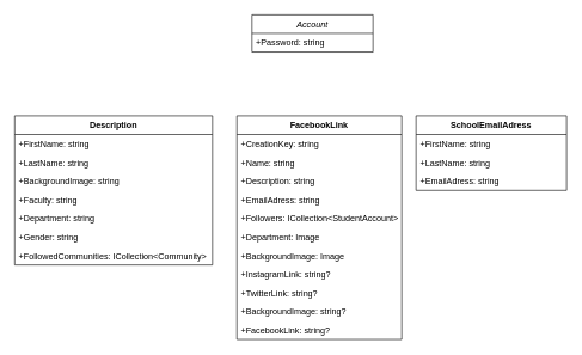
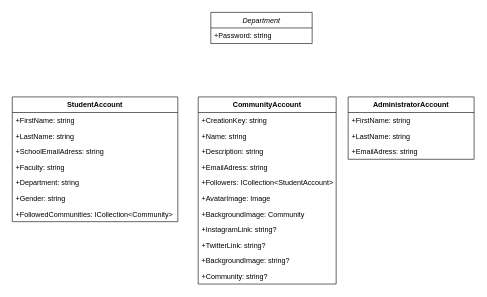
  <mxCell id="0" />
  <mxCell id="1" parent="0" />
- <mxCell id="2" value="Account" style="swimlane;fontStyle=2;align=center;verticalAlign=top;childLayout=stackLayout;horizontal=1;startSize=26;horizontalStack=0;resizeParent=1;resizeParentMax=0;resizeLast=0;collapsible=1;marginBottom=0;" vertex="1" parent="1"><mxGeometry x="351" y="20" width="169" height="52" as="geometry" /></mxCell>
+ <mxCell id="2" value="Department" style="swimlane;fontStyle=2;align=center;verticalAlign=top;childLayout=stackLayout;horizontal=1;startSize=26;horizontalStack=0;resizeParent=1;resizeParentMax=0;resizeLast=0;collapsible=1;marginBottom=0;" vertex="1" parent="1"><mxGeometry x="351" y="20" width="169" height="52" as="geometry" /></mxCell>
  <mxCell id="3" value="+Password: string" style="text;strokeColor=none;fillColor=none;align=left;verticalAlign=top;spacingLeft=4;spacingRight=4;overflow=hidden;rotatable=0;points=[[0,0.5],[1,0.5]];portConstraint=eastwest;" vertex="1" parent="2"><mxGeometry y="26" width="169" height="26" as="geometry" /></mxCell>
- <mxCell id="4" value="Description" style="swimlane;fontStyle=1;align=center;verticalAlign=top;childLayout=stackLayout;horizontal=1;startSize=26;horizontalStack=0;resizeParent=1;resizeParentMax=0;resizeLast=0;collapsible=1;marginBottom=0;" vertex="1" parent="1"><mxGeometry x="20" y="161" width="276" height="208" as="geometry" /></mxCell>
+ <mxCell id="4" value="StudentAccount" style="swimlane;fontStyle=1;align=center;verticalAlign=top;childLayout=stackLayout;horizontal=1;startSize=26;horizontalStack=0;resizeParent=1;resizeParentMax=0;resizeLast=0;collapsible=1;marginBottom=0;" vertex="1" parent="1"><mxGeometry x="20" y="161" width="276" height="208" as="geometry" /></mxCell>
  <mxCell id="5" value="+FirstName: string" style="text;strokeColor=none;fillColor=none;align=left;verticalAlign=top;spacingLeft=4;spacingRight=4;overflow=hidden;rotatable=0;points=[[0,0.5],[1,0.5]];portConstraint=eastwest;" vertex="1" parent="4"><mxGeometry y="26" width="276" height="26" as="geometry" /></mxCell>
  <mxCell id="6" value="+LastName: string" style="text;strokeColor=none;fillColor=none;align=left;verticalAlign=top;spacingLeft=4;spacingRight=4;overflow=hidden;rotatable=0;points=[[0,0.5],[1,0.5]];portConstraint=eastwest;" vertex="1" parent="4"><mxGeometry y="52" width="276" height="26" as="geometry" /></mxCell>
- <mxCell id="7" value="+BackgroundImage: string" style="text;strokeColor=none;fillColor=none;align=left;verticalAlign=top;spacingLeft=4;spacingRight=4;overflow=hidden;rotatable=0;points=[[0,0.5],[1,0.5]];portConstraint=eastwest;" vertex="1" parent="4"><mxGeometry y="78" width="276" height="26" as="geometry" /></mxCell>
+ <mxCell id="7" value="+SchoolEmailAdress: string" style="text;strokeColor=none;fillColor=none;align=left;verticalAlign=top;spacingLeft=4;spacingRight=4;overflow=hidden;rotatable=0;points=[[0,0.5],[1,0.5]];portConstraint=eastwest;" vertex="1" parent="4"><mxGeometry y="78" width="276" height="26" as="geometry" /></mxCell>
  <mxCell id="8" value="+Faculty: string" style="text;strokeColor=none;fillColor=none;align=left;verticalAlign=top;spacingLeft=4;spacingRight=4;overflow=hidden;rotatable=0;points=[[0,0.5],[1,0.5]];portConstraint=eastwest;" vertex="1" parent="4"><mxGeometry y="104" width="276" height="26" as="geometry" /></mxCell>
  <mxCell id="9" value="+Department: string" style="text;strokeColor=none;fillColor=none;align=left;verticalAlign=top;spacingLeft=4;spacingRight=4;overflow=hidden;rotatable=0;points=[[0,0.5],[1,0.5]];portConstraint=eastwest;" vertex="1" parent="4"><mxGeometry y="130" width="276" height="26" as="geometry" /></mxCell>
  <mxCell id="10" value="+Gender: string" style="text;strokeColor=none;fillColor=none;align=left;verticalAlign=top;spacingLeft=4;spacingRight=4;overflow=hidden;rotatable=0;points=[[0,0.5],[1,0.5]];portConstraint=eastwest;" vertex="1" parent="4"><mxGeometry y="156" width="276" height="26" as="geometry" /></mxCell>
  <mxCell id="11" value="+FollowedCommunities: ICollection&lt;Community&gt;" style="text;strokeColor=none;fillColor=none;align=left;verticalAlign=top;spacingLeft=4;spacingRight=4;overflow=hidden;rotatable=0;points=[[0,0.5],[1,0.5]];portConstraint=eastwest;" vertex="1" parent="4"><mxGeometry y="182" width="276" height="26" as="geometry" /></mxCell>
- <mxCell id="12" value="SchoolEmailAdress" style="swimlane;fontStyle=1;align=center;verticalAlign=top;childLayout=stackLayout;horizontal=1;startSize=26;horizontalStack=0;resizeParent=1;resizeParentMax=0;resizeLast=0;collapsible=1;marginBottom=0;" vertex="1" parent="1"><mxGeometry x="580" y="161" width="210" height="104" as="geometry" /></mxCell>
+ <mxCell id="12" value="AdministratorAccount" style="swimlane;fontStyle=1;align=center;verticalAlign=top;childLayout=stackLayout;horizontal=1;startSize=26;horizontalStack=0;resizeParent=1;resizeParentMax=0;resizeLast=0;collapsible=1;marginBottom=0;" vertex="1" parent="1"><mxGeometry x="580" y="161" width="210" height="104" as="geometry" /></mxCell>
  <mxCell id="13" value="+FirstName: string" style="text;strokeColor=none;fillColor=none;align=left;verticalAlign=top;spacingLeft=4;spacingRight=4;overflow=hidden;rotatable=0;points=[[0,0.5],[1,0.5]];portConstraint=eastwest;" vertex="1" parent="12"><mxGeometry y="26" width="210" height="26" as="geometry" /></mxCell>
  <mxCell id="14" value="+LastName: string" style="text;strokeColor=none;fillColor=none;align=left;verticalAlign=top;spacingLeft=4;spacingRight=4;overflow=hidden;rotatable=0;points=[[0,0.5],[1,0.5]];portConstraint=eastwest;" vertex="1" parent="12"><mxGeometry y="52" width="210" height="26" as="geometry" /></mxCell>
  <mxCell id="15" value="+EmailAdress: string" style="text;strokeColor=none;fillColor=none;align=left;verticalAlign=top;spacingLeft=4;spacingRight=4;overflow=hidden;rotatable=0;points=[[0,0.5],[1,0.5]];portConstraint=eastwest;" vertex="1" parent="12"><mxGeometry y="78" width="210" height="26" as="geometry" /></mxCell>
- <mxCell id="16" value="FacebookLink" style="swimlane;fontStyle=1;align=center;verticalAlign=top;childLayout=stackLayout;horizontal=1;startSize=26;horizontalStack=0;resizeParent=1;resizeParentMax=0;resizeLast=0;collapsible=1;marginBottom=0;" vertex="1" parent="1"><mxGeometry x="330" y="161" width="230" height="312" as="geometry" /></mxCell>
+ <mxCell id="16" value="CommunityAccount" style="swimlane;fontStyle=1;align=center;verticalAlign=top;childLayout=stackLayout;horizontal=1;startSize=26;horizontalStack=0;resizeParent=1;resizeParentMax=0;resizeLast=0;collapsible=1;marginBottom=0;" vertex="1" parent="1"><mxGeometry x="330" y="161" width="230" height="312" as="geometry" /></mxCell>
  <mxCell id="17" value="+CreationKey: string" style="text;strokeColor=none;fillColor=none;align=left;verticalAlign=top;spacingLeft=4;spacingRight=4;overflow=hidden;rotatable=0;points=[[0,0.5],[1,0.5]];portConstraint=eastwest;" vertex="1" parent="16"><mxGeometry y="26" width="230" height="26" as="geometry" /></mxCell>
  <mxCell id="18" value="+Name: string" style="text;strokeColor=none;fillColor=none;align=left;verticalAlign=top;spacingLeft=4;spacingRight=4;overflow=hidden;rotatable=0;points=[[0,0.5],[1,0.5]];portConstraint=eastwest;" vertex="1" parent="16"><mxGeometry y="52" width="230" height="26" as="geometry" /></mxCell>
  <mxCell id="19" value="+Description: string" style="text;strokeColor=none;fillColor=none;align=left;verticalAlign=top;spacingLeft=4;spacingRight=4;overflow=hidden;rotatable=0;points=[[0,0.5],[1,0.5]];portConstraint=eastwest;" vertex="1" parent="16"><mxGeometry y="78" width="230" height="26" as="geometry" /></mxCell>
  <mxCell id="20" value="+EmailAdress: string" style="text;strokeColor=none;fillColor=none;align=left;verticalAlign=top;spacingLeft=4;spacingRight=4;overflow=hidden;rotatable=0;points=[[0,0.5],[1,0.5]];portConstraint=eastwest;" vertex="1" parent="16"><mxGeometry y="104" width="230" height="26" as="geometry" /></mxCell>
  <mxCell id="21" value="+Followers: ICollection&lt;StudentAccount&gt;" style="text;strokeColor=none;fillColor=none;align=left;verticalAlign=top;spacingLeft=4;spacingRight=4;overflow=hidden;rotatable=0;points=[[0,0.5],[1,0.5]];portConstraint=eastwest;" vertex="1" parent="16"><mxGeometry y="130" width="230" height="26" as="geometry" /></mxCell>
- <mxCell id="22" value="+Department: Image" style="text;strokeColor=none;fillColor=none;align=left;verticalAlign=top;spacingLeft=4;spacingRight=4;overflow=hidden;rotatable=0;points=[[0,0.5],[1,0.5]];portConstraint=eastwest;" vertex="1" parent="16"><mxGeometry y="156" width="230" height="26" as="geometry" /></mxCell>
- <mxCell id="23" value="+BackgroundImage: Image" style="text;strokeColor=none;fillColor=none;align=left;verticalAlign=top;spacingLeft=4;spacingRight=4;overflow=hidden;rotatable=0;points=[[0,0.5],[1,0.5]];portConstraint=eastwest;" vertex="1" parent="16"><mxGeometry y="182" width="230" height="26" as="geometry" /></mxCell>
+ <mxCell id="22" value="+AvatarImage: Image" style="text;strokeColor=none;fillColor=none;align=left;verticalAlign=top;spacingLeft=4;spacingRight=4;overflow=hidden;rotatable=0;points=[[0,0.5],[1,0.5]];portConstraint=eastwest;" vertex="1" parent="16"><mxGeometry y="156" width="230" height="26" as="geometry" /></mxCell>
+ <mxCell id="23" value="+BackgroundImage: Community" style="text;strokeColor=none;fillColor=none;align=left;verticalAlign=top;spacingLeft=4;spacingRight=4;overflow=hidden;rotatable=0;points=[[0,0.5],[1,0.5]];portConstraint=eastwest;" vertex="1" parent="16"><mxGeometry y="182" width="230" height="26" as="geometry" /></mxCell>
  <mxCell id="24" value="+InstagramLink: string?" style="text;strokeColor=none;fillColor=none;align=left;verticalAlign=top;spacingLeft=4;spacingRight=4;overflow=hidden;rotatable=0;points=[[0,0.5],[1,0.5]];portConstraint=eastwest;" vertex="1" parent="16"><mxGeometry y="208" width="230" height="26" as="geometry" /></mxCell>
  <mxCell id="25" value="+TwitterLink: string?" style="text;strokeColor=none;fillColor=none;align=left;verticalAlign=top;spacingLeft=4;spacingRight=4;overflow=hidden;rotatable=0;points=[[0,0.5],[1,0.5]];portConstraint=eastwest;" vertex="1" parent="16"><mxGeometry y="234" width="230" height="26" as="geometry" /></mxCell>
  <mxCell id="26" value="+BackgroundImage: string?" style="text;strokeColor=none;fillColor=none;align=left;verticalAlign=top;spacingLeft=4;spacingRight=4;overflow=hidden;rotatable=0;points=[[0,0.5],[1,0.5]];portConstraint=eastwest;" vertex="1" parent="16"><mxGeometry y="260" width="230" height="26" as="geometry" /></mxCell>
- <mxCell id="27" value="+FacebookLink: string?" style="text;strokeColor=none;fillColor=none;align=left;verticalAlign=top;spacingLeft=4;spacingRight=4;overflow=hidden;rotatable=0;points=[[0,0.5],[1,0.5]];portConstraint=eastwest;" vertex="1" parent="16"><mxGeometry y="286" width="230" height="26" as="geometry" /></mxCell>
+ <mxCell id="27" value="+Community: string?" style="text;strokeColor=none;fillColor=none;align=left;verticalAlign=top;spacingLeft=4;spacingRight=4;overflow=hidden;rotatable=0;points=[[0,0.5],[1,0.5]];portConstraint=eastwest;" vertex="1" parent="16"><mxGeometry y="286" width="230" height="26" as="geometry" /></mxCell>
